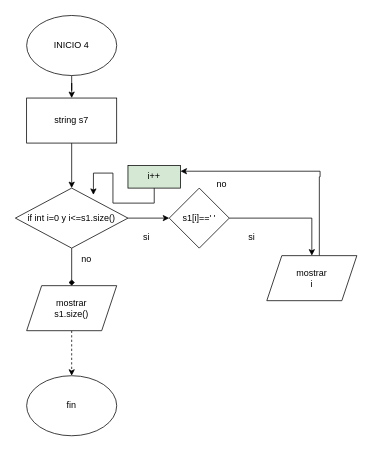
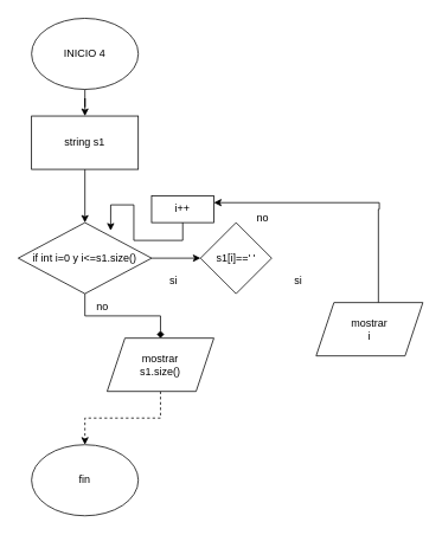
  <mxCell id="0" />
  <mxCell id="1" parent="0" />
  <mxCell id="2" style="edgeStyle=orthogonalEdgeStyle;rounded=0;orthogonalLoop=1;jettySize=auto;html=1;entryX=0.5;entryY=0;entryDx=0;entryDy=0;" edge="1" parent="1" source="3" target="21"><mxGeometry relative="1" as="geometry" /></mxCell>
  <mxCell id="3" value="INICIO 4" style="ellipse;whiteSpace=wrap;html=1;" vertex="1" parent="1"><mxGeometry x="35" y="20" width="120" height="80" as="geometry" /></mxCell>
  <mxCell id="4" value="" style="edgeStyle=orthogonalEdgeStyle;rounded=0;orthogonalLoop=1;jettySize=auto;html=1;" edge="1" parent="1" source="6" target="8"><mxGeometry relative="1" as="geometry" /></mxCell>
  <mxCell id="5" value="" style="edgeStyle=orthogonalEdgeStyle;rounded=0;orthogonalLoop=1;jettySize=auto;html=1;endArrow=diamond;" edge="1" parent="1" source="6" target="14"><mxGeometry relative="1" as="geometry" /></mxCell>
  <mxCell id="6" value="if&amp;nbsp;int i=0 y i&amp;lt;=s1.size()" style="rhombus;whiteSpace=wrap;html=1;" vertex="1" parent="1"><mxGeometry x="20" y="250" width="150" height="80" as="geometry" /></mxCell>
- <mxCell id="7" value="" style="edgeStyle=orthogonalEdgeStyle;rounded=0;orthogonalLoop=1;jettySize=auto;html=1;" edge="1" parent="1" source="8" target="10"><mxGeometry relative="1" as="geometry" /></mxCell>
  <mxCell id="8" value="s1[i]==' '" style="rhombus;whiteSpace=wrap;html=1;" vertex="1" parent="1"><mxGeometry x="225" y="250" width="80" height="80" as="geometry" /></mxCell>
  <mxCell id="9" style="edgeStyle=orthogonalEdgeStyle;rounded=0;orthogonalLoop=1;jettySize=auto;html=1;entryX=1;entryY=0.25;entryDx=0;entryDy=0;" edge="1" parent="1" source="10" target="11"><mxGeometry relative="1" as="geometry"><mxPoint x="425" y="210" as="targetPoint" /><Array as="points"><mxPoint x="425" y="235" /><mxPoint x="426" y="235" /><mxPoint x="426" y="228" /></Array></mxGeometry></mxCell>
  <mxCell id="10" value="mostrar&lt;div&gt;i&lt;/div&gt;" style="shape=parallelogram;perimeter=parallelogramPerimeter;whiteSpace=wrap;html=1;fixedSize=1;" vertex="1" parent="1"><mxGeometry x="355" y="340" width="120" height="60" as="geometry" /></mxCell>
- <mxCell id="11" value="i++" style="rounded=0;whiteSpace=wrap;html=1;fillColor=#d5e8d4;" vertex="1" parent="1"><mxGeometry x="170" y="220" width="70" height="30" as="geometry" /></mxCell>
+ <mxCell id="11" value="i++" style="rounded=0;whiteSpace=wrap;html=1;" vertex="1" parent="1"><mxGeometry x="170" y="220" width="70" height="30" as="geometry" /></mxCell>
  <mxCell id="12" style="edgeStyle=orthogonalEdgeStyle;rounded=0;orthogonalLoop=1;jettySize=auto;html=1;entryX=0.693;entryY=0.113;entryDx=0;entryDy=0;entryPerimeter=0;" edge="1" parent="1" source="11" target="6"><mxGeometry relative="1" as="geometry" /></mxCell>
  <mxCell id="13" style="edgeStyle=orthogonalEdgeStyle;rounded=0;orthogonalLoop=1;jettySize=auto;html=1;dashed=1;" edge="1" parent="1" source="14" target="19"><mxGeometry relative="1" as="geometry" /></mxCell>
- <mxCell id="14" value="mostrar&lt;div&gt;s1.size()&lt;/div&gt;" style="shape=parallelogram;perimeter=parallelogramPerimeter;whiteSpace=wrap;html=1;fixedSize=1;" vertex="1" parent="1"><mxGeometry x="35" y="380" width="120" height="60" as="geometry" /></mxCell>
+ <mxCell id="14" value="mostrar&lt;div&gt;s1.size()&lt;/div&gt;" style="shape=parallelogram;perimeter=parallelogramPerimeter;whiteSpace=wrap;html=1;fixedSize=1;" vertex="1" parent="1"><mxGeometry x="120" y="380" width="120" height="60" as="geometry" /></mxCell>
  <mxCell id="15" value="si" style="text;html=1;align=center;verticalAlign=middle;whiteSpace=wrap;rounded=0;" vertex="1" parent="1"><mxGeometry x="165" y="300" width="60" height="30" as="geometry" /></mxCell>
  <mxCell id="16" value="si" style="text;html=1;align=center;verticalAlign=middle;whiteSpace=wrap;rounded=0;" vertex="1" parent="1"><mxGeometry x="305" y="300" width="60" height="30" as="geometry" /></mxCell>
  <mxCell id="17" value="no" style="text;html=1;align=center;verticalAlign=middle;whiteSpace=wrap;rounded=0;" vertex="1" parent="1"><mxGeometry x="265" y="230" width="60" height="30" as="geometry" /></mxCell>
  <mxCell id="18" value="no" style="text;html=1;align=center;verticalAlign=middle;whiteSpace=wrap;rounded=0;" vertex="1" parent="1"><mxGeometry x="85" y="330" width="60" height="30" as="geometry" /></mxCell>
  <mxCell id="19" value="fin" style="ellipse;whiteSpace=wrap;html=1;" vertex="1" parent="1"><mxGeometry x="35" y="500" width="120" height="80" as="geometry" /></mxCell>
  <mxCell id="20" style="edgeStyle=orthogonalEdgeStyle;rounded=0;orthogonalLoop=1;jettySize=auto;html=1;entryX=0.5;entryY=0;entryDx=0;entryDy=0;" edge="1" parent="1" source="21" target="6"><mxGeometry relative="1" as="geometry" /></mxCell>
- <mxCell id="21" value="string s7" style="rounded=0;whiteSpace=wrap;html=1;" vertex="1" parent="1"><mxGeometry x="35" y="130" width="120" height="60" as="geometry" /></mxCell>
+ <mxCell id="21" value="string s1" style="rounded=0;whiteSpace=wrap;html=1;" vertex="1" parent="1"><mxGeometry x="35" y="130" width="120" height="60" as="geometry" /></mxCell>
